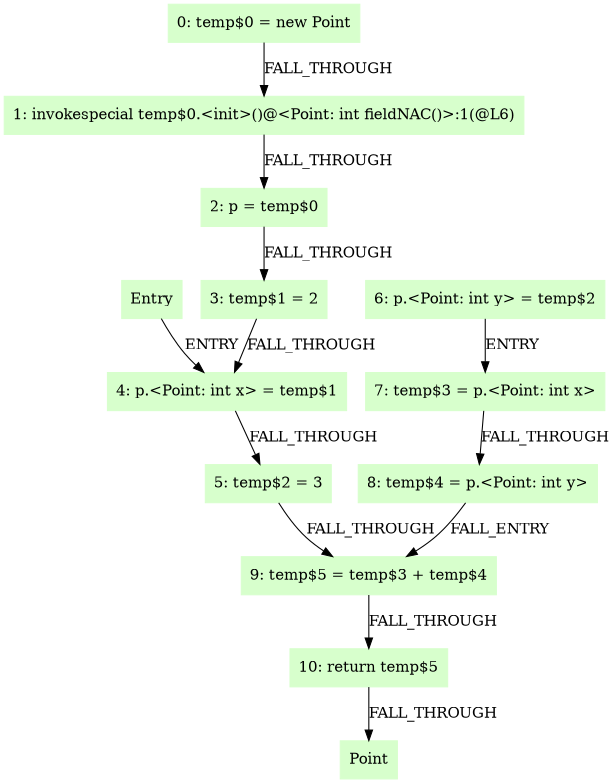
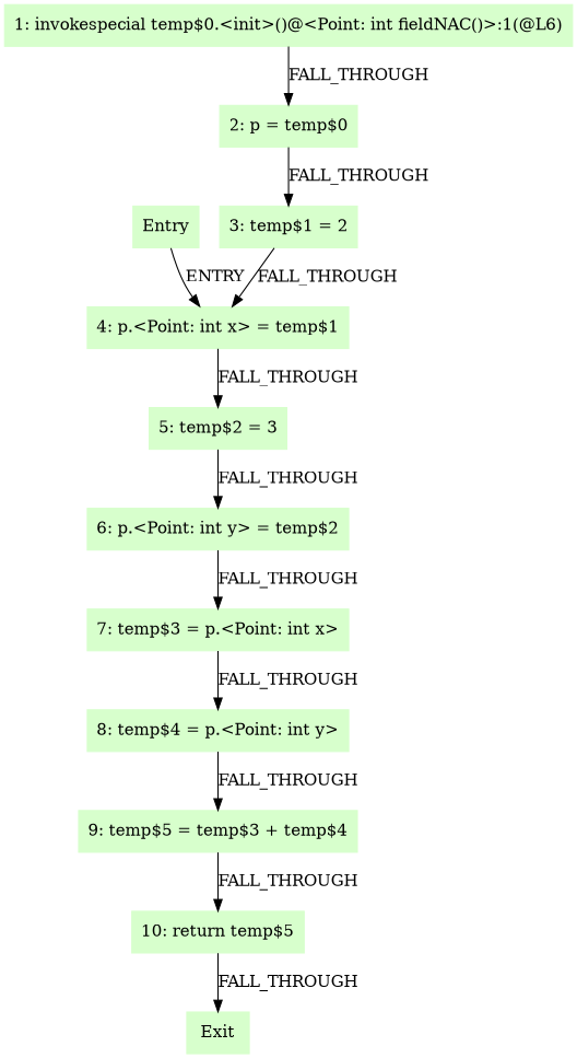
  digraph {
    node [color=".3 .2 1.0" shape=box style=filled]
    Entry
    "4: p.<Point: int x> = temp$1"
-   "0: temp$0 = new Point"
    "1: invokespecial temp$0.<init>()@<Point: int fieldNAC()>:1(@L6)"
    "2: p = temp$0"
    "3: temp$1 = 2"
    "5: temp$2 = 3"
    "6: p.<Point: int y> = temp$2"
    "7: temp$3 = p.<Point: int x>"
    "8: temp$4 = p.<Point: int y>"
    "9: temp$5 = temp$3 + temp$4"
    "10: return temp$5"
-   Exit [label=Point]
+   Exit
    Entry -> "4: p.<Point: int x> = temp$1" [label=ENTRY]
    "4: p.<Point: int x> = temp$1" -> "5: temp$2 = 3" [label=FALL_THROUGH]
-   "0: temp$0 = new Point" -> "1: invokespecial temp$0.<init>()@<Point: int fieldNAC()>:1(@L6)" [label=FALL_THROUGH]
    "1: invokespecial temp$0.<init>()@<Point: int fieldNAC()>:1(@L6)" -> "2: p = temp$0" [label=FALL_THROUGH]
    "2: p = temp$0" -> "3: temp$1 = 2" [label=FALL_THROUGH]
    "3: temp$1 = 2" -> "4: p.<Point: int x> = temp$1" [label=FALL_THROUGH]
-   "5: temp$2 = 3" -> "9: temp$5 = temp$3 + temp$4" [label=FALL_THROUGH]
-   "6: p.<Point: int y> = temp$2" -> "7: temp$3 = p.<Point: int x>" [label=ENTRY]
+   "5: temp$2 = 3" -> "6: p.<Point: int y> = temp$2" [label=FALL_THROUGH]
+   "6: p.<Point: int y> = temp$2" -> "7: temp$3 = p.<Point: int x>" [label=FALL_THROUGH]
    "7: temp$3 = p.<Point: int x>" -> "8: temp$4 = p.<Point: int y>" [label=FALL_THROUGH]
-   "8: temp$4 = p.<Point: int y>" -> "9: temp$5 = temp$3 + temp$4" [label=FALL_ENTRY]
+   "8: temp$4 = p.<Point: int y>" -> "9: temp$5 = temp$3 + temp$4" [label=FALL_THROUGH]
    "9: temp$5 = temp$3 + temp$4" -> "10: return temp$5" [label=FALL_THROUGH]
    "10: return temp$5" -> Exit [label=FALL_THROUGH]
  }
